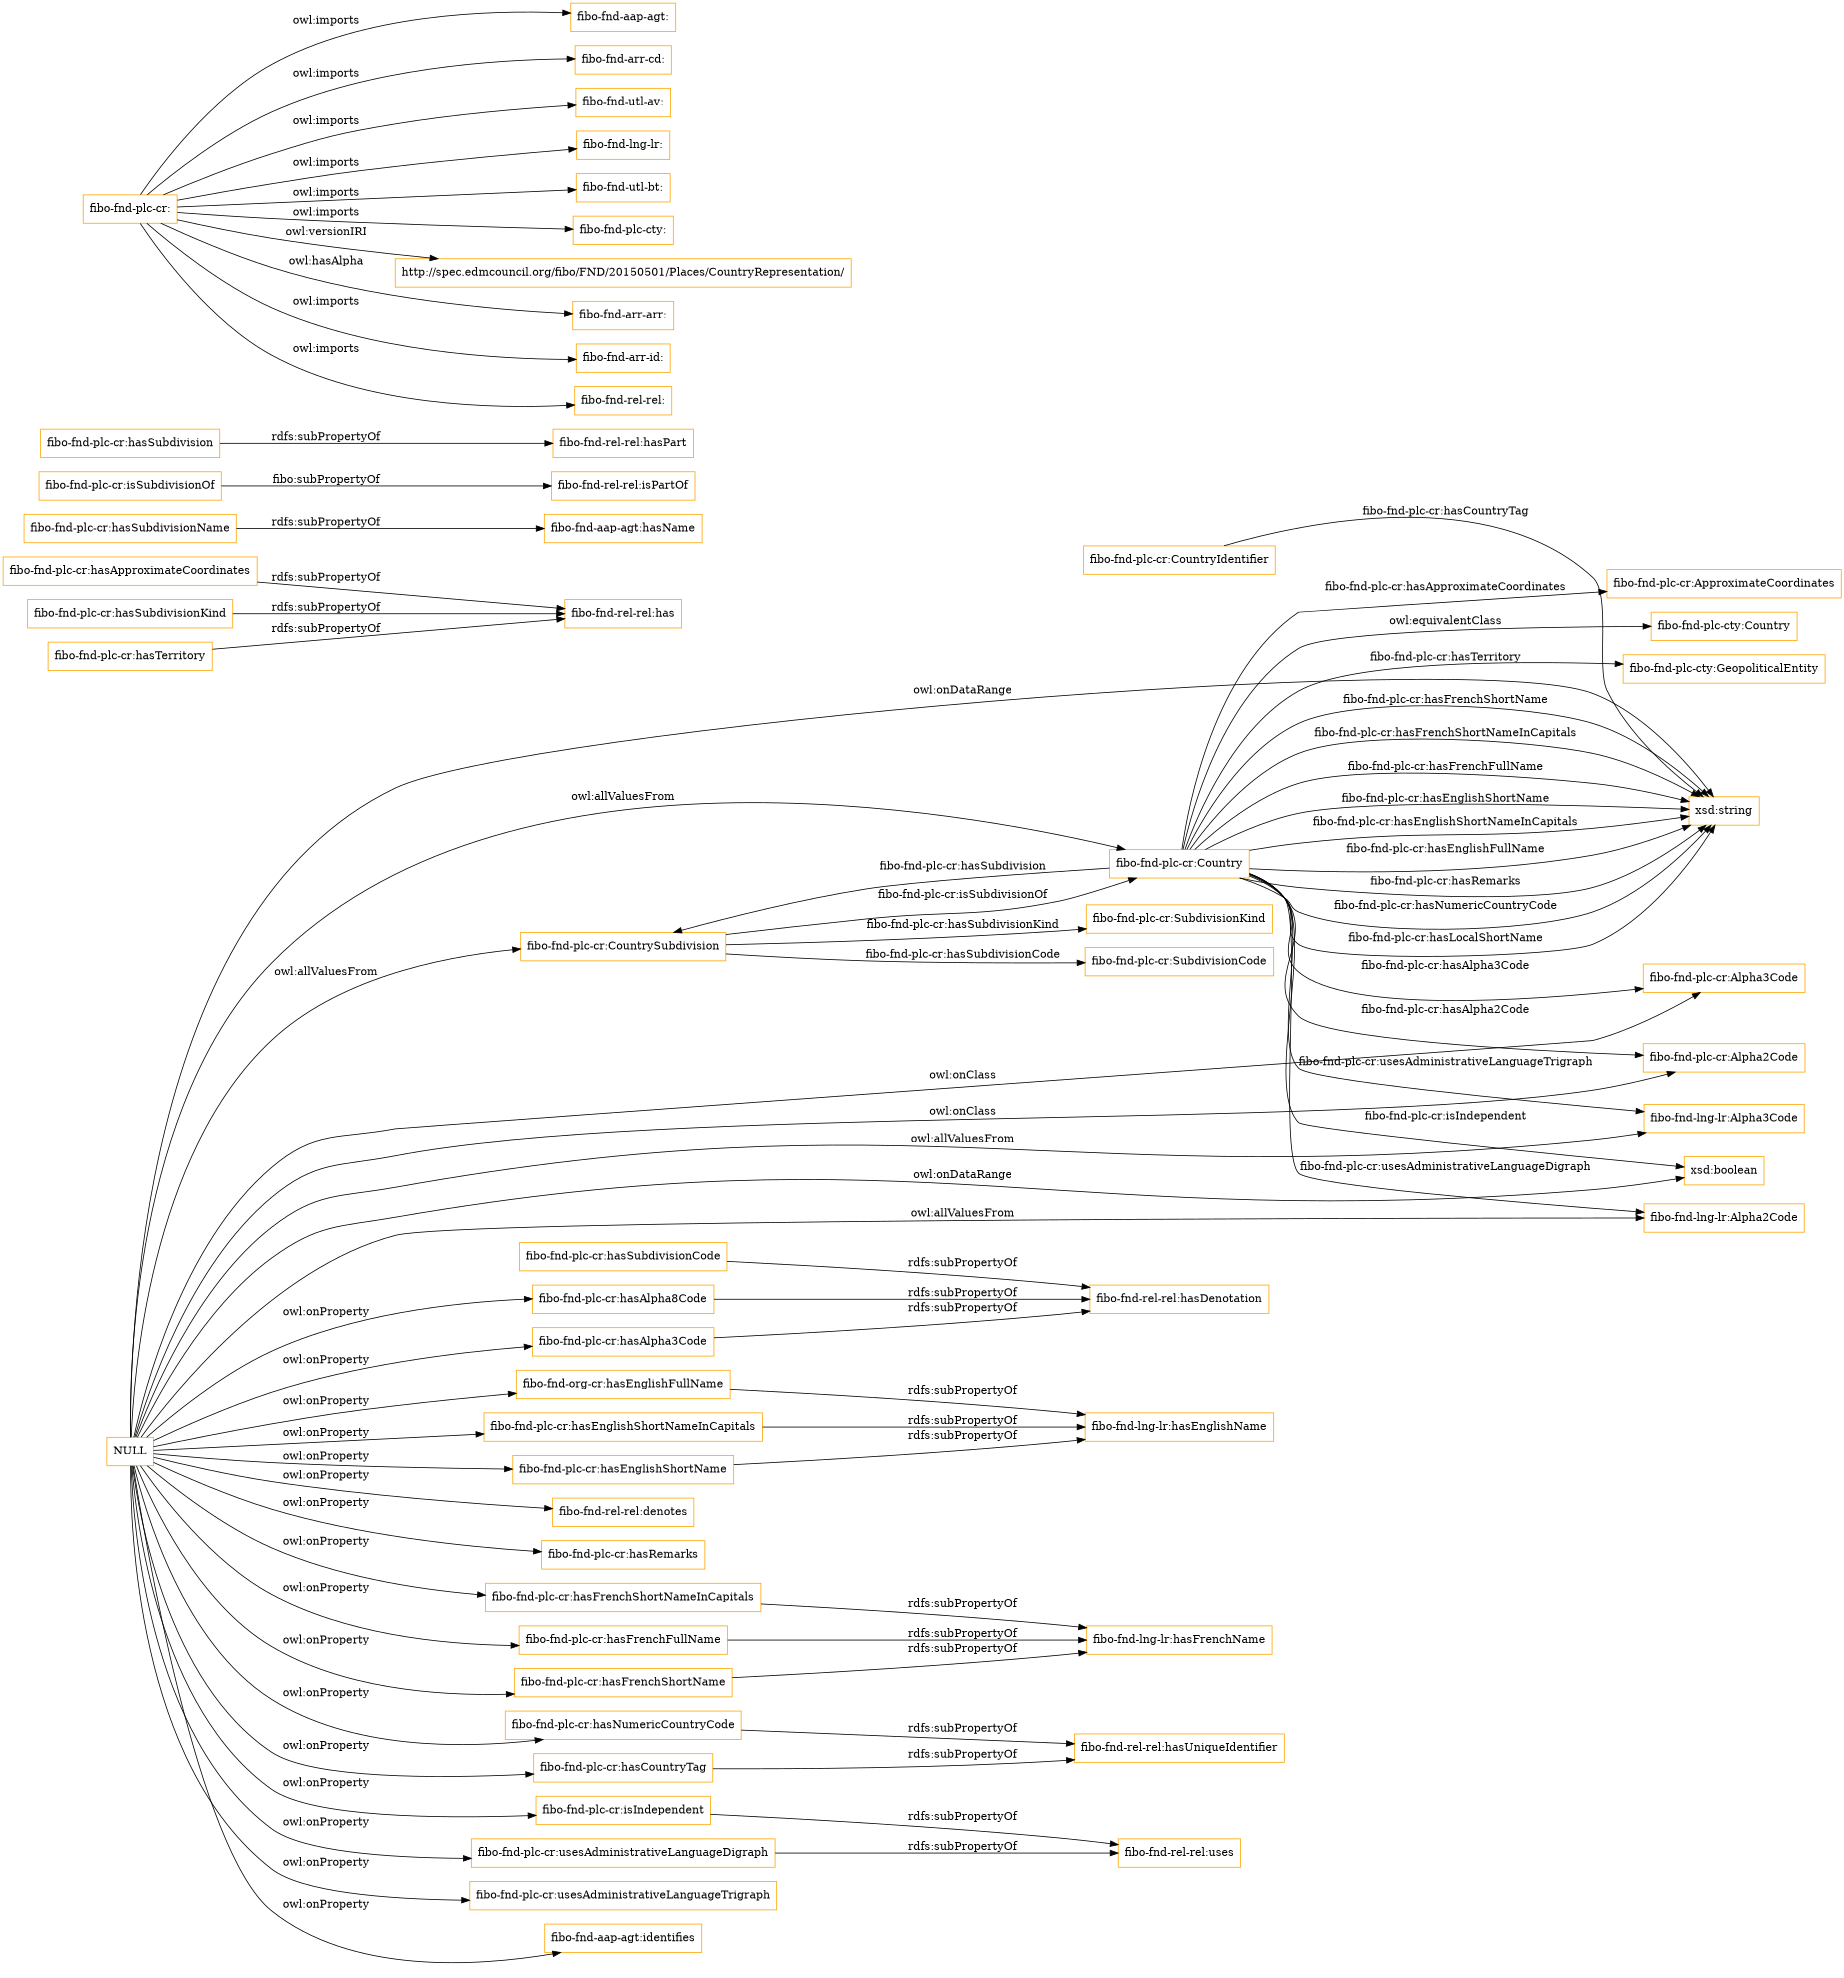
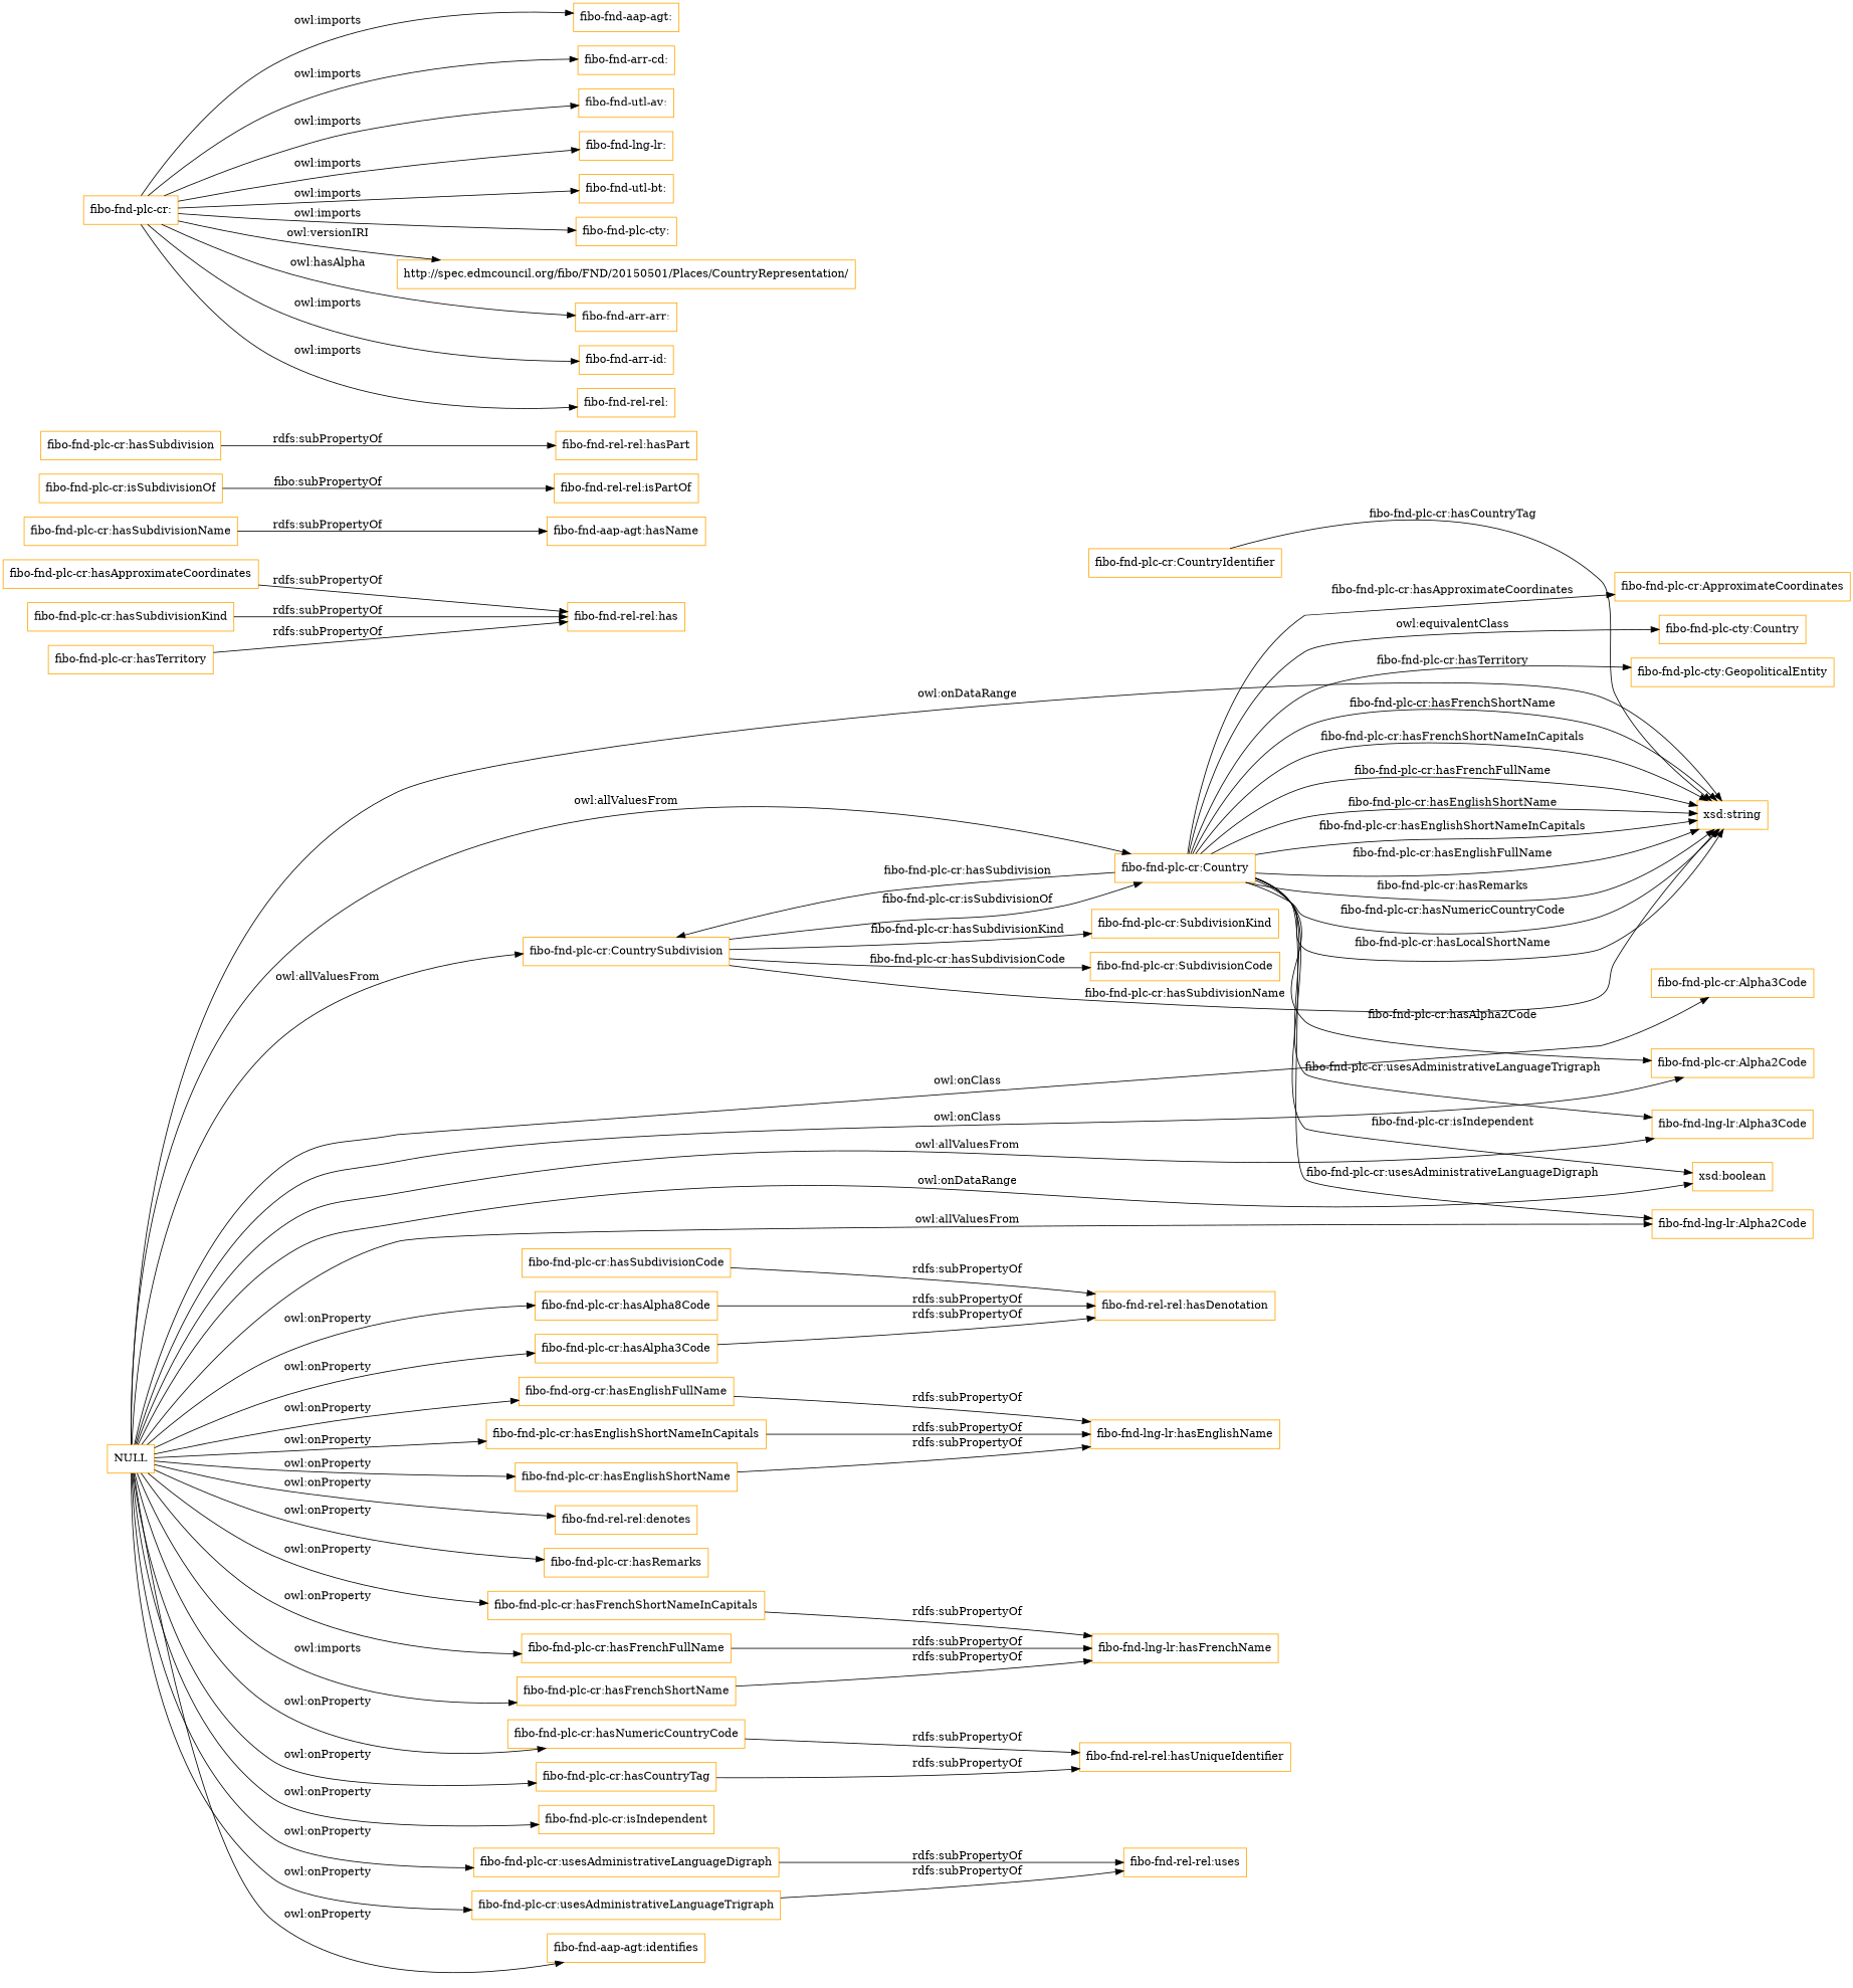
  digraph {
    rankdir=LR
    node [color=orange shape=rectangle]
    "fibo-fnd-plc-cr:CountrySubdivision"
    "fibo-fnd-plc-cr:SubdivisionKind"
    "fibo-fnd-plc-cr:SubdivisionCode"
    "fibo-fnd-plc-cr:Country"
    "xsd:string"
    "fibo-fnd-plc-cr:ApproximateCoordinates"
    "fibo-fnd-plc-cr:Alpha3Code"
    "fibo-fnd-plc-cr:Alpha2Code"
    "xsd:boolean"
    "fibo-fnd-lng-lr:Alpha2Code"
    "fibo-fnd-lng-lr:Alpha3Code"
    "fibo-fnd-plc-cty:Country"
    "fibo-fnd-plc-cty:GeopoliticalEntity"
    "fibo-fnd-plc-cr:CountryIdentifier"
    n15 [label="fibo-fnd-plc-cr:hasAlpha8Code"]
    "fibo-fnd-rel-rel:hasDenotation"
    NULL
    "fibo-fnd-plc-cr:hasEnglishShortNameInCapitals"
    "fibo-fnd-plc-cr:hasEnglishShortName"
    "fibo-fnd-rel-rel:denotes"
    "fibo-fnd-plc-cr:hasAlpha3Code"
    "fibo-fnd-plc-cr:hasRemarks"
    "fibo-fnd-plc-cr:hasFrenchFullName"
    "fibo-fnd-plc-cr:hasNumericCountryCode"
    "fibo-fnd-plc-cr:usesAdministrativeLanguageDigraph"
    n26 [label="fibo-fnd-org-cr:hasEnglishFullName"]
    "fibo-fnd-plc-cr:usesAdministrativeLanguageTrigraph"
    "fibo-fnd-plc-cr:isIndependent"
    "fibo-fnd-aap-agt:identifies"
    "fibo-fnd-plc-cr:hasCountryTag"
    "fibo-fnd-plc-cr:hasFrenchShortName"
    "fibo-fnd-plc-cr:hasFrenchShortNameInCapitals"
    "fibo-fnd-lng-lr:hasEnglishName"
    "fibo-fnd-lng-lr:hasFrenchName"
    "fibo-fnd-rel-rel:hasUniqueIdentifier"
    "fibo-fnd-rel-rel:uses"
    "fibo-fnd-plc-cr:hasApproximateCoordinates"
    "fibo-fnd-rel-rel:has"
    "fibo-fnd-plc-cr:hasSubdivisionKind"
    "fibo-fnd-plc-cr:hasSubdivisionName"
    "fibo-fnd-aap-agt:hasName"
    "fibo-fnd-plc-cr:isSubdivisionOf"
    "fibo-fnd-rel-rel:isPartOf"
    "fibo-fnd-plc-cr:hasSubdivision"
    "fibo-fnd-rel-rel:hasPart"
    "fibo-fnd-plc-cr:"
    "fibo-fnd-aap-agt:"
    "fibo-fnd-arr-cd:"
    "fibo-fnd-utl-av:"
    "fibo-fnd-lng-lr:"
    "fibo-fnd-utl-bt:"
    "fibo-fnd-plc-cty:"
    "http://spec.edmcouncil.org/fibo/FND/20150501/Places/CountryRepresentation/"
    "fibo-fnd-arr-arr:"
    "fibo-fnd-arr-id:"
    "fibo-fnd-rel-rel:"
    "fibo-fnd-plc-cr:hasTerritory"
    "fibo-fnd-plc-cr:hasSubdivisionCode"
    "fibo-fnd-plc-cr:CountrySubdivision" -> "fibo-fnd-plc-cr:SubdivisionKind" [label="fibo-fnd-plc-cr:hasSubdivisionKind"]
    "fibo-fnd-plc-cr:CountrySubdivision" -> "fibo-fnd-plc-cr:SubdivisionCode" [label="fibo-fnd-plc-cr:hasSubdivisionCode"]
    "fibo-fnd-plc-cr:CountrySubdivision" -> "fibo-fnd-plc-cr:Country" [label="fibo-fnd-plc-cr:isSubdivisionOf"]
+   "fibo-fnd-plc-cr:CountrySubdivision" -> "xsd:string" [label="fibo-fnd-plc-cr:hasSubdivisionName"]
    "fibo-fnd-plc-cr:Country" -> "fibo-fnd-plc-cr:CountrySubdivision" [label="fibo-fnd-plc-cr:hasSubdivision"]
    "fibo-fnd-plc-cr:Country" -> "xsd:string" [label="fibo-fnd-plc-cr:hasEnglishFullName"]
    "fibo-fnd-plc-cr:Country" -> "xsd:string" [label="fibo-fnd-plc-cr:hasRemarks"]
    "fibo-fnd-plc-cr:Country" -> "xsd:string" [label="fibo-fnd-plc-cr:hasNumericCountryCode"]
    "fibo-fnd-plc-cr:Country" -> "xsd:string" [label="fibo-fnd-plc-cr:hasLocalShortName"]
    "fibo-fnd-plc-cr:Country" -> "xsd:string" [label="fibo-fnd-plc-cr:hasFrenchShortName"]
    "fibo-fnd-plc-cr:Country" -> "xsd:string" [label="fibo-fnd-plc-cr:hasFrenchShortNameInCapitals"]
    "fibo-fnd-plc-cr:Country" -> "xsd:string" [label="fibo-fnd-plc-cr:hasFrenchFullName"]
    "fibo-fnd-plc-cr:Country" -> "xsd:string" [label="fibo-fnd-plc-cr:hasEnglishShortName"]
    "fibo-fnd-plc-cr:Country" -> "xsd:string" [label="fibo-fnd-plc-cr:hasEnglishShortNameInCapitals"]
    "fibo-fnd-plc-cr:Country" -> "fibo-fnd-plc-cr:ApproximateCoordinates" [label="fibo-fnd-plc-cr:hasApproximateCoordinates"]
-   "fibo-fnd-plc-cr:Country" -> "fibo-fnd-plc-cr:Alpha3Code" [label="fibo-fnd-plc-cr:hasAlpha3Code"]
    "fibo-fnd-plc-cr:Country" -> "fibo-fnd-plc-cr:Alpha2Code" [label="fibo-fnd-plc-cr:hasAlpha2Code"]
    "fibo-fnd-plc-cr:Country" -> "xsd:boolean" [label="fibo-fnd-plc-cr:isIndependent"]
    "fibo-fnd-plc-cr:Country" -> "fibo-fnd-lng-lr:Alpha2Code" [label="fibo-fnd-plc-cr:usesAdministrativeLanguageDigraph"]
    "fibo-fnd-plc-cr:Country" -> "fibo-fnd-lng-lr:Alpha3Code" [label="fibo-fnd-plc-cr:usesAdministrativeLanguageTrigraph"]
    "fibo-fnd-plc-cr:Country" -> "fibo-fnd-plc-cty:Country" [label="owl:equivalentClass"]
    "fibo-fnd-plc-cr:Country" -> "fibo-fnd-plc-cty:GeopoliticalEntity" [label="fibo-fnd-plc-cr:hasTerritory"]
    "fibo-fnd-plc-cr:CountryIdentifier" -> "xsd:string" [label="fibo-fnd-plc-cr:hasCountryTag"]
    n15 -> "fibo-fnd-rel-rel:hasDenotation" [label="rdfs:subPropertyOf"]
    NULL -> "fibo-fnd-plc-cr:CountrySubdivision" [label="owl:allValuesFrom"]
    NULL -> "fibo-fnd-plc-cr:Country" [label="owl:allValuesFrom"]
    NULL -> "xsd:string" [label="owl:onDataRange"]
    NULL -> "fibo-fnd-plc-cr:Alpha3Code" [label="owl:onClass"]
    NULL -> "fibo-fnd-plc-cr:Alpha2Code" [label="owl:onClass"]
    NULL -> "xsd:boolean" [label="owl:onDataRange"]
    NULL -> "fibo-fnd-lng-lr:Alpha2Code" [label="owl:allValuesFrom"]
    NULL -> "fibo-fnd-lng-lr:Alpha3Code" [label="owl:allValuesFrom"]
    NULL -> n15 [label="owl:onProperty"]
    NULL -> "fibo-fnd-plc-cr:hasEnglishShortNameInCapitals" [label="owl:onProperty"]
    NULL -> "fibo-fnd-plc-cr:hasEnglishShortName" [label="owl:onProperty"]
    NULL -> "fibo-fnd-rel-rel:denotes" [label="owl:onProperty"]
    NULL -> "fibo-fnd-plc-cr:hasAlpha3Code" [label="owl:onProperty"]
    NULL -> "fibo-fnd-plc-cr:hasRemarks" [label="owl:onProperty"]
    NULL -> "fibo-fnd-plc-cr:hasFrenchFullName" [label="owl:onProperty"]
    NULL -> "fibo-fnd-plc-cr:hasNumericCountryCode" [label="owl:onProperty"]
    NULL -> "fibo-fnd-plc-cr:usesAdministrativeLanguageDigraph" [label="owl:onProperty"]
    NULL -> n26 [label="owl:onProperty"]
    NULL -> "fibo-fnd-plc-cr:usesAdministrativeLanguageTrigraph" [label="owl:onProperty"]
    NULL -> "fibo-fnd-plc-cr:isIndependent" [label="owl:onProperty"]
    NULL -> "fibo-fnd-aap-agt:identifies" [label="owl:onProperty"]
    NULL -> "fibo-fnd-plc-cr:hasCountryTag" [label="owl:onProperty"]
-   NULL -> "fibo-fnd-plc-cr:hasFrenchShortName" [label="owl:onProperty"]
+   NULL -> "fibo-fnd-plc-cr:hasFrenchShortName" [label="owl:imports"]
    NULL -> "fibo-fnd-plc-cr:hasFrenchShortNameInCapitals" [label="owl:onProperty"]
    "fibo-fnd-plc-cr:hasEnglishShortNameInCapitals" -> "fibo-fnd-lng-lr:hasEnglishName" [label="rdfs:subPropertyOf"]
    "fibo-fnd-plc-cr:hasEnglishShortName" -> "fibo-fnd-lng-lr:hasEnglishName" [label="rdfs:subPropertyOf"]
    "fibo-fnd-plc-cr:hasAlpha3Code" -> "fibo-fnd-rel-rel:hasDenotation" [label="rdfs:subPropertyOf"]
    "fibo-fnd-plc-cr:hasFrenchFullName" -> "fibo-fnd-lng-lr:hasFrenchName" [label="rdfs:subPropertyOf"]
    "fibo-fnd-plc-cr:hasNumericCountryCode" -> "fibo-fnd-rel-rel:hasUniqueIdentifier" [label="rdfs:subPropertyOf"]
    "fibo-fnd-plc-cr:usesAdministrativeLanguageDigraph" -> "fibo-fnd-rel-rel:uses" [label="rdfs:subPropertyOf"]
    n26 -> "fibo-fnd-lng-lr:hasEnglishName" [label="rdfs:subPropertyOf"]
-   "fibo-fnd-plc-cr:isIndependent" -> "fibo-fnd-rel-rel:uses" [label="rdfs:subPropertyOf"]
+   "fibo-fnd-plc-cr:usesAdministrativeLanguageTrigraph" -> "fibo-fnd-rel-rel:uses" [label="rdfs:subPropertyOf"]
    "fibo-fnd-plc-cr:hasCountryTag" -> "fibo-fnd-rel-rel:hasUniqueIdentifier" [label="rdfs:subPropertyOf"]
    "fibo-fnd-plc-cr:hasFrenchShortName" -> "fibo-fnd-lng-lr:hasFrenchName" [label="rdfs:subPropertyOf"]
    "fibo-fnd-plc-cr:hasFrenchShortNameInCapitals" -> "fibo-fnd-lng-lr:hasFrenchName" [label="rdfs:subPropertyOf"]
    "fibo-fnd-plc-cr:hasApproximateCoordinates" -> "fibo-fnd-rel-rel:has" [label="rdfs:subPropertyOf"]
    "fibo-fnd-plc-cr:hasSubdivisionKind" -> "fibo-fnd-rel-rel:has" [label="rdfs:subPropertyOf"]
    "fibo-fnd-plc-cr:hasSubdivisionName" -> "fibo-fnd-aap-agt:hasName" [label="rdfs:subPropertyOf"]
    "fibo-fnd-plc-cr:isSubdivisionOf" -> "fibo-fnd-rel-rel:isPartOf" [label="fibo:subPropertyOf"]
    "fibo-fnd-plc-cr:hasSubdivision" -> "fibo-fnd-rel-rel:hasPart" [label="rdfs:subPropertyOf"]
    "fibo-fnd-plc-cr:" -> "fibo-fnd-aap-agt:" [label="owl:imports"]
    "fibo-fnd-plc-cr:" -> "fibo-fnd-arr-cd:" [label="owl:imports"]
    "fibo-fnd-plc-cr:" -> "fibo-fnd-utl-av:" [label="owl:imports"]
    "fibo-fnd-plc-cr:" -> "fibo-fnd-lng-lr:" [label="owl:imports"]
    "fibo-fnd-plc-cr:" -> "fibo-fnd-utl-bt:" [label="owl:imports"]
    "fibo-fnd-plc-cr:" -> "fibo-fnd-plc-cty:" [label="owl:imports"]
    "fibo-fnd-plc-cr:" -> "http://spec.edmcouncil.org/fibo/FND/20150501/Places/CountryRepresentation/" [label="owl:versionIRI"]
    "fibo-fnd-plc-cr:" -> "fibo-fnd-arr-arr:" [label="owl:hasAlpha"]
    "fibo-fnd-plc-cr:" -> "fibo-fnd-arr-id:" [label="owl:imports"]
    "fibo-fnd-plc-cr:" -> "fibo-fnd-rel-rel:" [label="owl:imports"]
    "fibo-fnd-plc-cr:hasTerritory" -> "fibo-fnd-rel-rel:has" [label="rdfs:subPropertyOf"]
    "fibo-fnd-plc-cr:hasSubdivisionCode" -> "fibo-fnd-rel-rel:hasDenotation" [label="rdfs:subPropertyOf"]
  }
